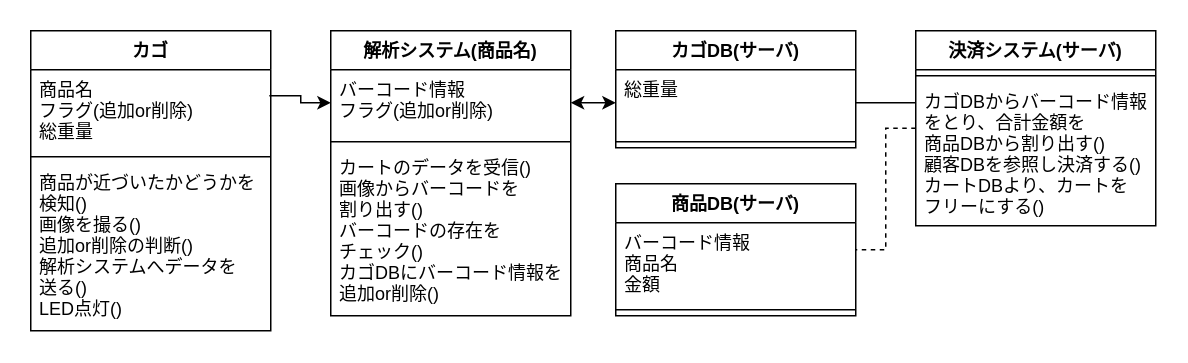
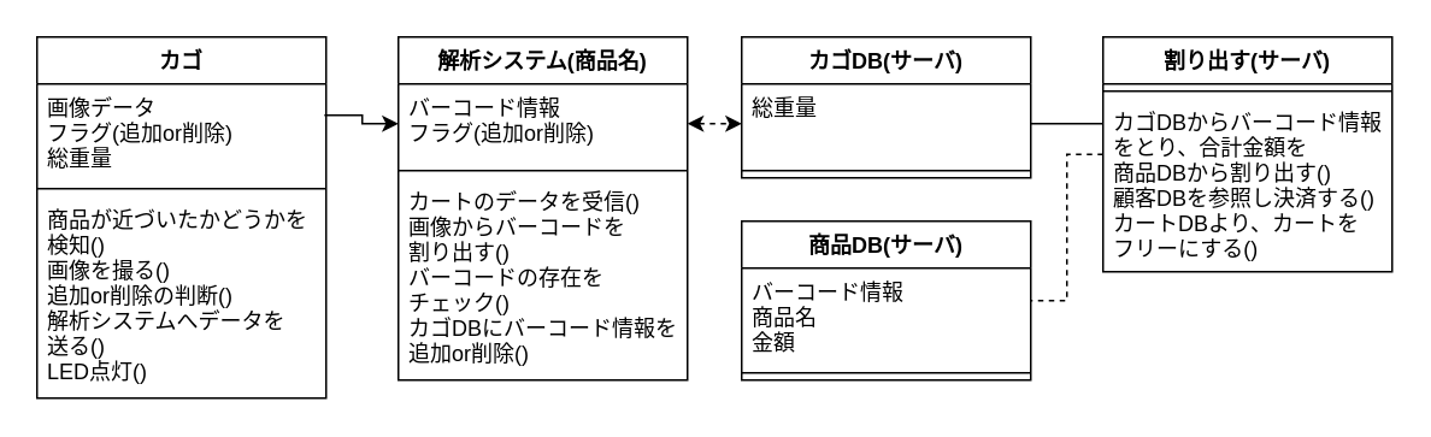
  <mxCell id="0" />
  <mxCell id="1" parent="0" />
  <mxCell id="2" value="カゴ" parent="1" style="swimlane;fontStyle=1;align=center;verticalAlign=top;childLayout=stackLayout;horizontal=1;startSize=26;horizontalStack=0;resizeParent=1;resizeParentMax=0;resizeLast=0;collapsible=1;marginBottom=0;" vertex="1"><mxGeometry as="geometry" x="20" y="20" width="160" height="200" /></mxCell>
- <mxCell id="3" value="商品名&#10;フラグ(追加or削除)&#10;総重量" parent="2" style="text;strokeColor=none;fillColor=none;align=left;verticalAlign=top;spacingLeft=4;spacingRight=4;overflow=hidden;rotatable=0;points=[[0,0.5],[1,0.5]];portConstraint=eastwest;" vertex="1"><mxGeometry as="geometry" y="26" width="160" height="54" /></mxCell>
+ <mxCell id="3" value="画像データ&#10;フラグ(追加or削除)&#10;総重量" parent="2" style="text;strokeColor=none;fillColor=none;align=left;verticalAlign=top;spacingLeft=4;spacingRight=4;overflow=hidden;rotatable=0;points=[[0,0.5],[1,0.5]];portConstraint=eastwest;" vertex="1"><mxGeometry as="geometry" y="26" width="160" height="54" /></mxCell>
  <mxCell id="4" value="" parent="2" style="line;strokeWidth=1;fillColor=none;align=left;verticalAlign=middle;spacingTop=-1;spacingLeft=3;spacingRight=3;rotatable=0;labelPosition=right;points=[];portConstraint=eastwest;" vertex="1"><mxGeometry as="geometry" y="80" width="160" height="8" /></mxCell>
  <mxCell id="5" value="商品が近づいたかどうかを&#10;検知()&#10;画像を撮る()&#10;追加or削除の判断()&#10;解析システムへデータを&#10;送る()&#10;LED点灯()" parent="2" style="text;strokeColor=none;fillColor=none;align=left;verticalAlign=top;spacingLeft=4;spacingRight=4;overflow=hidden;rotatable=0;points=[[0,0.5],[1,0.5]];portConstraint=eastwest;" vertex="1"><mxGeometry as="geometry" y="88" width="160" height="112" /></mxCell>
  <mxCell id="6" value="解析システム(商品名)" parent="1" style="swimlane;fontStyle=1;align=center;verticalAlign=top;childLayout=stackLayout;horizontal=1;startSize=26;horizontalStack=0;resizeParent=1;resizeParentMax=0;resizeLast=0;collapsible=1;marginBottom=0;" vertex="1"><mxGeometry as="geometry" x="220" y="20" width="160" height="190"><mxRectangle as="alternateBounds" x="240" y="265" width="100" height="26" /></mxGeometry></mxCell>
  <mxCell id="7" value="バーコード情報&#10;フラグ(追加or削除)" parent="6" style="text;strokeColor=none;fillColor=none;align=left;verticalAlign=top;spacingLeft=4;spacingRight=4;overflow=hidden;rotatable=0;points=[[0,0.5],[1,0.5]];portConstraint=eastwest;" vertex="1"><mxGeometry as="geometry" y="26" width="160" height="44" /></mxCell>
  <mxCell id="8" value="" parent="6" style="line;strokeWidth=1;fillColor=none;align=left;verticalAlign=middle;spacingTop=-1;spacingLeft=3;spacingRight=3;rotatable=0;labelPosition=right;points=[];portConstraint=eastwest;" vertex="1"><mxGeometry as="geometry" y="70" width="160" height="8" /></mxCell>
  <mxCell id="9" value="カートのデータを受信()&#10;画像からバーコードを&#10;割り出す()&#10;バーコードの存在を&#10;チェック()&#10;カゴDBにバーコード情報を&#10;追加or削除()" parent="6" style="text;strokeColor=none;fillColor=none;align=left;verticalAlign=top;spacingLeft=4;spacingRight=4;overflow=hidden;rotatable=0;points=[[0,0.5],[1,0.5]];portConstraint=eastwest;" vertex="1"><mxGeometry as="geometry" y="78" width="160" height="112" /></mxCell>
  <mxCell id="10" value="カゴDB(サーバ)" parent="1" style="swimlane;fontStyle=1;align=center;verticalAlign=top;childLayout=stackLayout;horizontal=1;startSize=26;horizontalStack=0;resizeParent=1;resizeParentMax=0;resizeLast=0;collapsible=1;marginBottom=0;" vertex="1"><mxGeometry as="geometry" x="410" y="20" width="160" height="78" /></mxCell>
  <mxCell id="11" value="総重量" parent="10" style="text;strokeColor=none;fillColor=none;align=left;verticalAlign=top;spacingLeft=4;spacingRight=4;overflow=hidden;rotatable=0;points=[[0,0.5],[1,0.5]];portConstraint=eastwest;" vertex="1"><mxGeometry as="geometry" y="26" width="160" height="44" /></mxCell>
  <mxCell id="12" value="" parent="10" style="line;strokeWidth=1;fillColor=none;align=left;verticalAlign=middle;spacingTop=-1;spacingLeft=3;spacingRight=3;rotatable=0;labelPosition=right;points=[];portConstraint=eastwest;" vertex="1"><mxGeometry as="geometry" y="70" width="160" height="8" /></mxCell>
  <mxCell id="13" value="" parent="1" style="edgeStyle=orthogonalEdgeStyle;rounded=0;orthogonalLoop=1;jettySize=auto;html=1;endArrow=none;endFill=0;dashed=1;" source="14" edge="1" target="17"><mxGeometry as="geometry" relative="1" /></mxCell>
- <mxCell id="14" value="決済システム(サーバ)" parent="1" style="swimlane;fontStyle=1;align=center;verticalAlign=top;childLayout=stackLayout;horizontal=1;startSize=26;horizontalStack=0;resizeParent=1;resizeParentMax=0;resizeLast=0;collapsible=1;marginBottom=0;" vertex="1"><mxGeometry as="geometry" x="610" y="20" width="160" height="130" /></mxCell>
+ <mxCell id="14" value="割り出す(サーバ)" parent="1" style="swimlane;fontStyle=1;align=center;verticalAlign=top;childLayout=stackLayout;horizontal=1;startSize=26;horizontalStack=0;resizeParent=1;resizeParentMax=0;resizeLast=0;collapsible=1;marginBottom=0;" vertex="1"><mxGeometry as="geometry" x="610" y="20" width="160" height="130" /></mxCell>
  <mxCell id="15" value="" parent="14" style="line;strokeWidth=1;fillColor=none;align=left;verticalAlign=middle;spacingTop=-1;spacingLeft=3;spacingRight=3;rotatable=0;labelPosition=right;points=[];portConstraint=eastwest;" vertex="1"><mxGeometry as="geometry" y="26" width="160" height="8" /></mxCell>
  <mxCell id="16" value="カゴDBからバーコード情報&#10;をとり、合計金額を&#10;商品DBから割り出す()&#10;顧客DBを参照し決済する()&#10;カートDBより、カートを&#10;フリーにする()" parent="14" style="text;strokeColor=none;fillColor=none;align=left;verticalAlign=top;spacingLeft=4;spacingRight=4;overflow=hidden;rotatable=0;points=[[0,0.5],[1,0.5]];portConstraint=eastwest;" vertex="1"><mxGeometry as="geometry" y="34" width="160" height="96" /></mxCell>
  <mxCell id="17" value="商品DB(サーバ)" parent="1" style="swimlane;fontStyle=1;align=center;verticalAlign=top;childLayout=stackLayout;horizontal=1;startSize=26;horizontalStack=0;resizeParent=1;resizeParentMax=0;resizeLast=0;collapsible=1;marginBottom=0;" vertex="1"><mxGeometry as="geometry" x="410" y="122" width="160" height="88" /></mxCell>
  <mxCell id="18" value="バーコード情報&#10;商品名&#10;金額" parent="17" style="text;strokeColor=none;fillColor=none;align=left;verticalAlign=top;spacingLeft=4;spacingRight=4;overflow=hidden;rotatable=0;points=[[0,0.5],[1,0.5]];portConstraint=eastwest;" vertex="1"><mxGeometry as="geometry" y="26" width="160" height="54" /></mxCell>
  <mxCell id="19" value="" parent="17" style="line;strokeWidth=1;fillColor=none;align=left;verticalAlign=middle;spacingTop=-1;spacingLeft=3;spacingRight=3;rotatable=0;labelPosition=right;points=[];portConstraint=eastwest;" vertex="1"><mxGeometry as="geometry" y="80" width="160" height="8" /></mxCell>
  <mxCell id="20" parent="1" style="edgeStyle=orthogonalEdgeStyle;rounded=0;orthogonalLoop=1;jettySize=auto;html=1;exitX=0.994;exitY=0.321;exitDx=0;exitDy=0;entryX=0;entryY=0.5;entryDx=0;entryDy=0;exitPerimeter=0;" source="3" edge="1" target="7"><mxGeometry as="geometry" relative="1" /></mxCell>
- <mxCell id="21" parent="1" style="edgeStyle=orthogonalEdgeStyle;rounded=0;orthogonalLoop=1;jettySize=auto;html=1;exitX=1;exitY=0.5;exitDx=0;exitDy=0;entryX=0;entryY=0.5;entryDx=0;entryDy=0;endArrow=classic;endFill=1;startArrow=classic;startFill=1;" source="7" edge="1" target="11"><mxGeometry as="geometry" relative="1" /></mxCell>
+ <mxCell id="21" parent="1" style="edgeStyle=orthogonalEdgeStyle;rounded=0;orthogonalLoop=1;jettySize=auto;html=1;exitX=1;exitY=0.5;exitDx=0;exitDy=0;entryX=0;entryY=0.5;entryDx=0;entryDy=0;endArrow=classic;endFill=1;startArrow=classic;startFill=1;dashed=1;" source="7" edge="1" target="11"><mxGeometry as="geometry" relative="1" /></mxCell>
  <mxCell id="22" parent="1" style="edgeStyle=orthogonalEdgeStyle;rounded=0;orthogonalLoop=1;jettySize=auto;html=1;exitX=1;exitY=0.5;exitDx=0;exitDy=0;entryX=0;entryY=0.5;entryDx=0;entryDy=0;endArrow=none;endFill=0;" source="11" edge="1"><mxGeometry as="geometry" relative="1"><mxPoint as="targetPoint" x="610" y="68" /></mxGeometry></mxCell>
